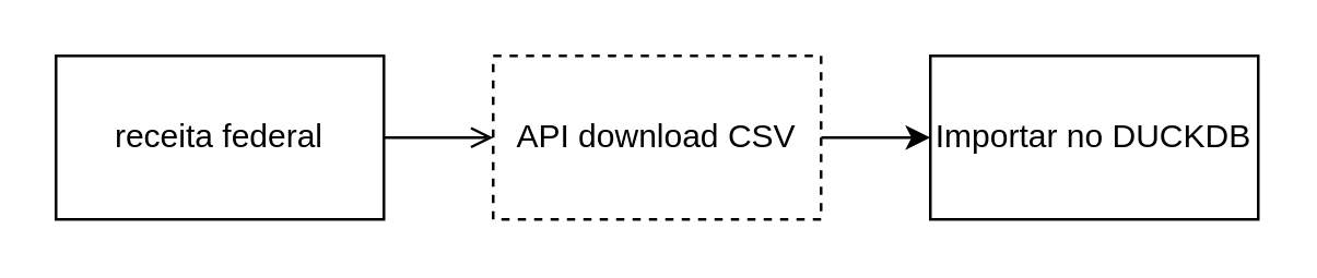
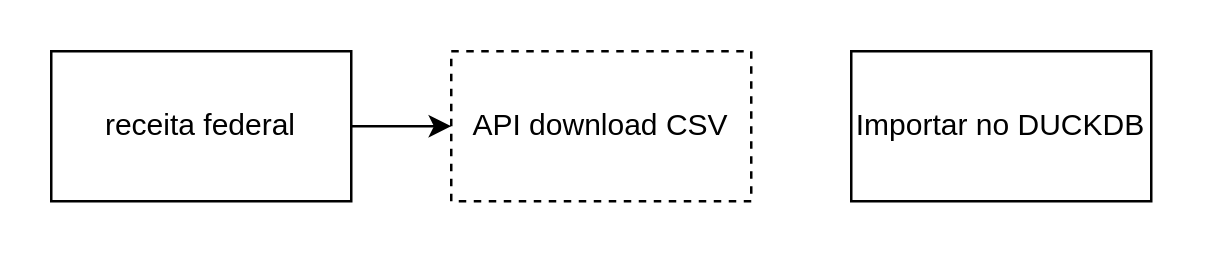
  <mxCell id="0" />
  <mxCell id="1" parent="0" />
- <mxCell id="2" style="edgeStyle=orthogonalEdgeStyle;rounded=0;orthogonalLoop=1;jettySize=auto;html=1;endArrow=open;" parent="1" source="3" target="5" edge="1"><mxGeometry relative="1" as="geometry" /></mxCell>
+ <mxCell id="2" style="edgeStyle=orthogonalEdgeStyle;rounded=0;orthogonalLoop=1;jettySize=auto;html=1;" parent="1" source="3" target="5" edge="1"><mxGeometry relative="1" as="geometry" /></mxCell>
  <mxCell id="3" value="receita federal" style="rounded=0;whiteSpace=wrap;html=1;" parent="1" vertex="1"><mxGeometry x="20" y="20" width="120" height="60" as="geometry" /></mxCell>
- <mxCell id="4" value="" style="edgeStyle=orthogonalEdgeStyle;rounded=0;orthogonalLoop=1;jettySize=auto;html=1;" edge="1" parent="1" source="5" target="6"><mxGeometry relative="1" as="geometry" /></mxCell>
  <mxCell id="5" value="API download CSV" style="rounded=0;whiteSpace=wrap;html=1;dashed=1;" parent="1" vertex="1"><mxGeometry x="180" y="20" width="120" height="60" as="geometry" /></mxCell>
  <mxCell id="6" value="Importar no DUCKDB" style="rounded=0;whiteSpace=wrap;html=1;" vertex="1" parent="1"><mxGeometry x="340" y="20" width="120" height="60" as="geometry" /></mxCell>
